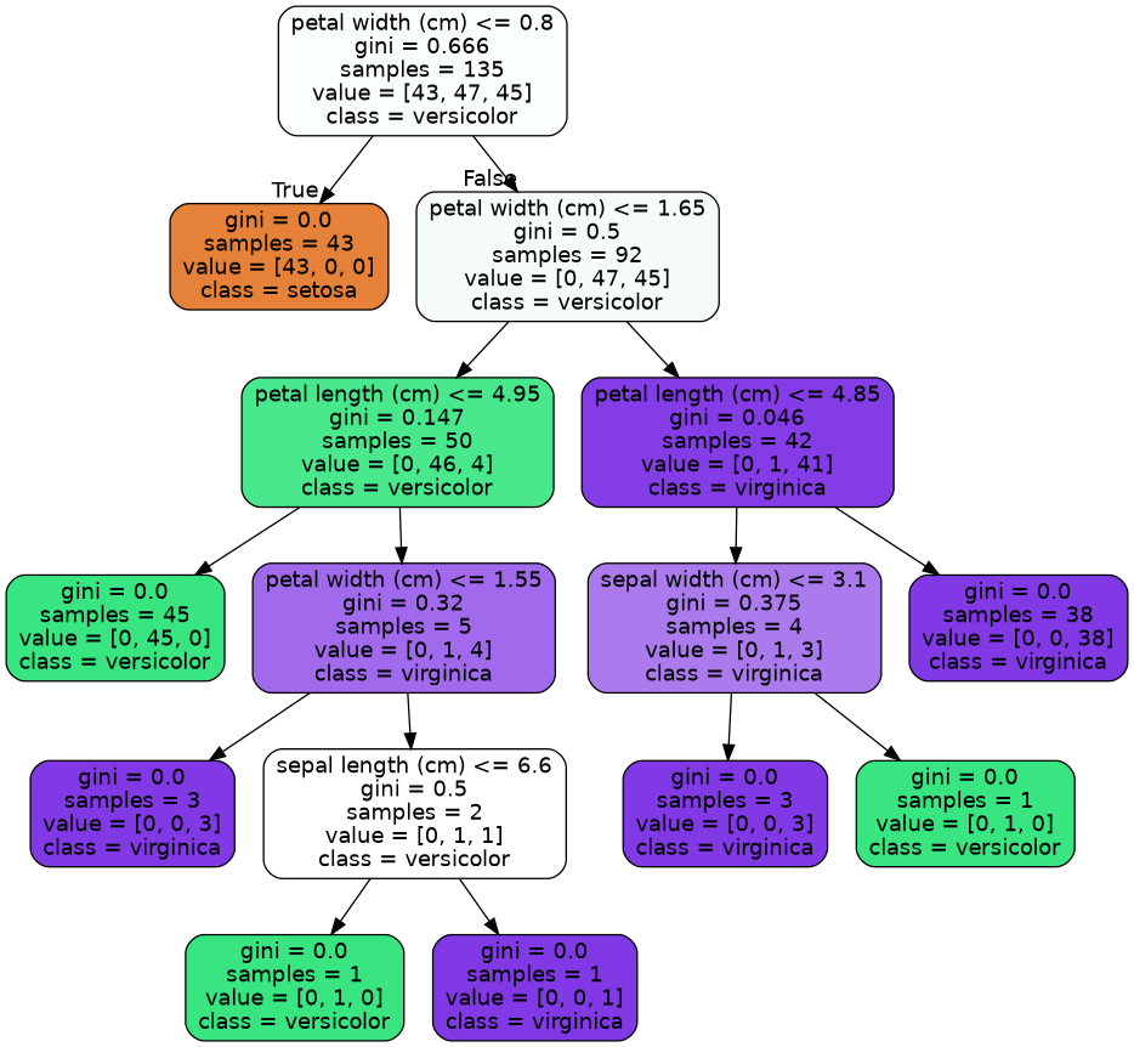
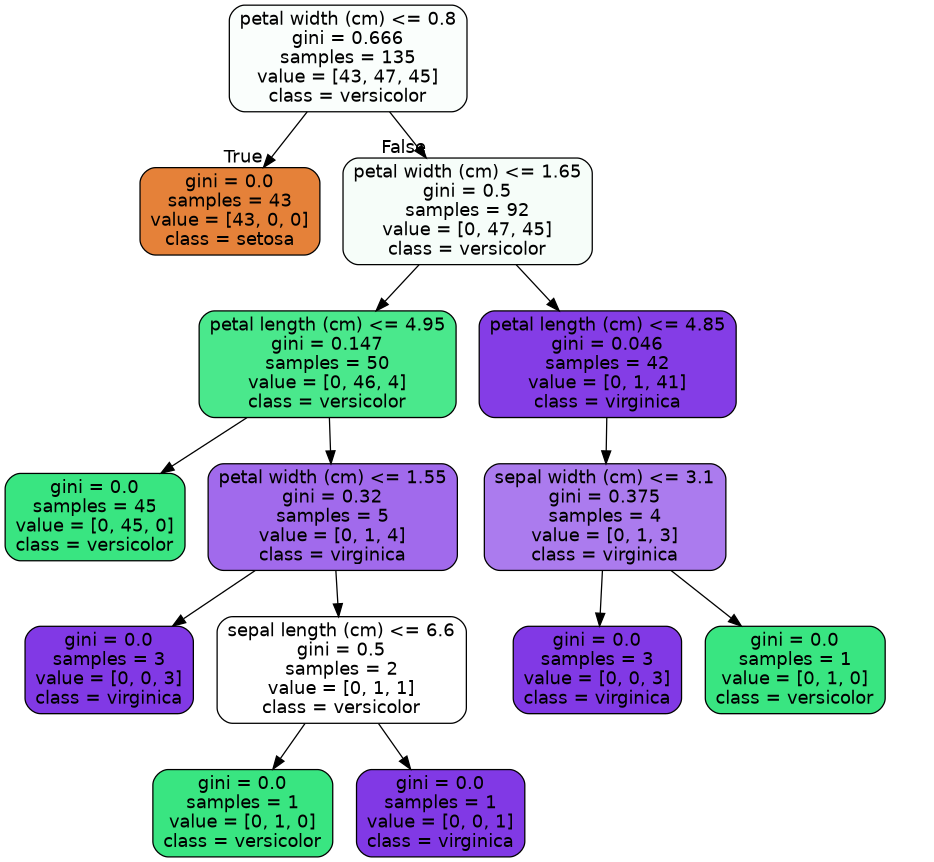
  digraph {
    node [color=black fillcolor="#8139e5ff" fontname=helvetica shape=box style="filled, rounded"]
    edge [fontname=helvetica]
    n1 [fillcolor="#39e58106" label="petal width (cm) <= 0.8\ngini = 0.666\nsamples = 135\nvalue = [43, 47, 45]\nclass = versicolor"]
    n2 [fillcolor="#e58139ff" label="gini = 0.0\nsamples = 43\nvalue = [43, 0, 0]\nclass = setosa"]
    n3 [fillcolor="#39e5810b" label="petal width (cm) <= 1.65\ngini = 0.5\nsamples = 92\nvalue = [0, 47, 45]\nclass = versicolor"]
    n4 [fillcolor="#39e581e9" label="petal length (cm) <= 4.95\ngini = 0.147\nsamples = 50\nvalue = [0, 46, 4]\nclass = versicolor"]
    n5 [fillcolor="#8139e5f9" label="petal length (cm) <= 4.85\ngini = 0.046\nsamples = 42\nvalue = [0, 1, 41]\nclass = virginica"]
    n6 [fillcolor="#39e581ff" label="gini = 0.0\nsamples = 45\nvalue = [0, 45, 0]\nclass = versicolor"]
    n7 [fillcolor="#8139e5bf" label="petal width (cm) <= 1.55\ngini = 0.32\nsamples = 5\nvalue = [0, 1, 4]\nclass = virginica"]
    n8 [label="gini = 0.0\nsamples = 3\nvalue = [0, 0, 3]\nclass = virginica"]
    n9 [fillcolor="#39e58100" label="sepal length (cm) <= 6.6\ngini = 0.5\nsamples = 2\nvalue = [0, 1, 1]\nclass = versicolor"]
    n10 [fillcolor="#39e581ff" label="gini = 0.0\nsamples = 1\nvalue = [0, 1, 0]\nclass = versicolor"]
    n11 [label="gini = 0.0\nsamples = 1\nvalue = [0, 0, 1]\nclass = virginica"]
    n12 [fillcolor="#8139e5aa" label="sepal width (cm) <= 3.1\ngini = 0.375\nsamples = 4\nvalue = [0, 1, 3]\nclass = virginica"]
-   n13 [label="gini = 0.0\nsamples = 38\nvalue = [0, 0, 38]\nclass = virginica"]
    n14 [label="gini = 0.0\nsamples = 3\nvalue = [0, 0, 3]\nclass = virginica"]
    n15 [fillcolor="#39e581ff" label="gini = 0.0\nsamples = 1\nvalue = [0, 1, 0]\nclass = versicolor"]
    n1 -> n2 [headlabel=True labelangle=45 labeldistance=2.5]
    n1 -> n3 [headlabel=False labelangle=-45 labeldistance=2.5]
    n3 -> n4
    n3 -> n5
    n4 -> n6
    n4 -> n7
    n5 -> n12
-   n5 -> n13
    n7 -> n8
    n7 -> n9
    n9 -> n10
    n9 -> n11
    n12 -> n14
    n12 -> n15
  }
